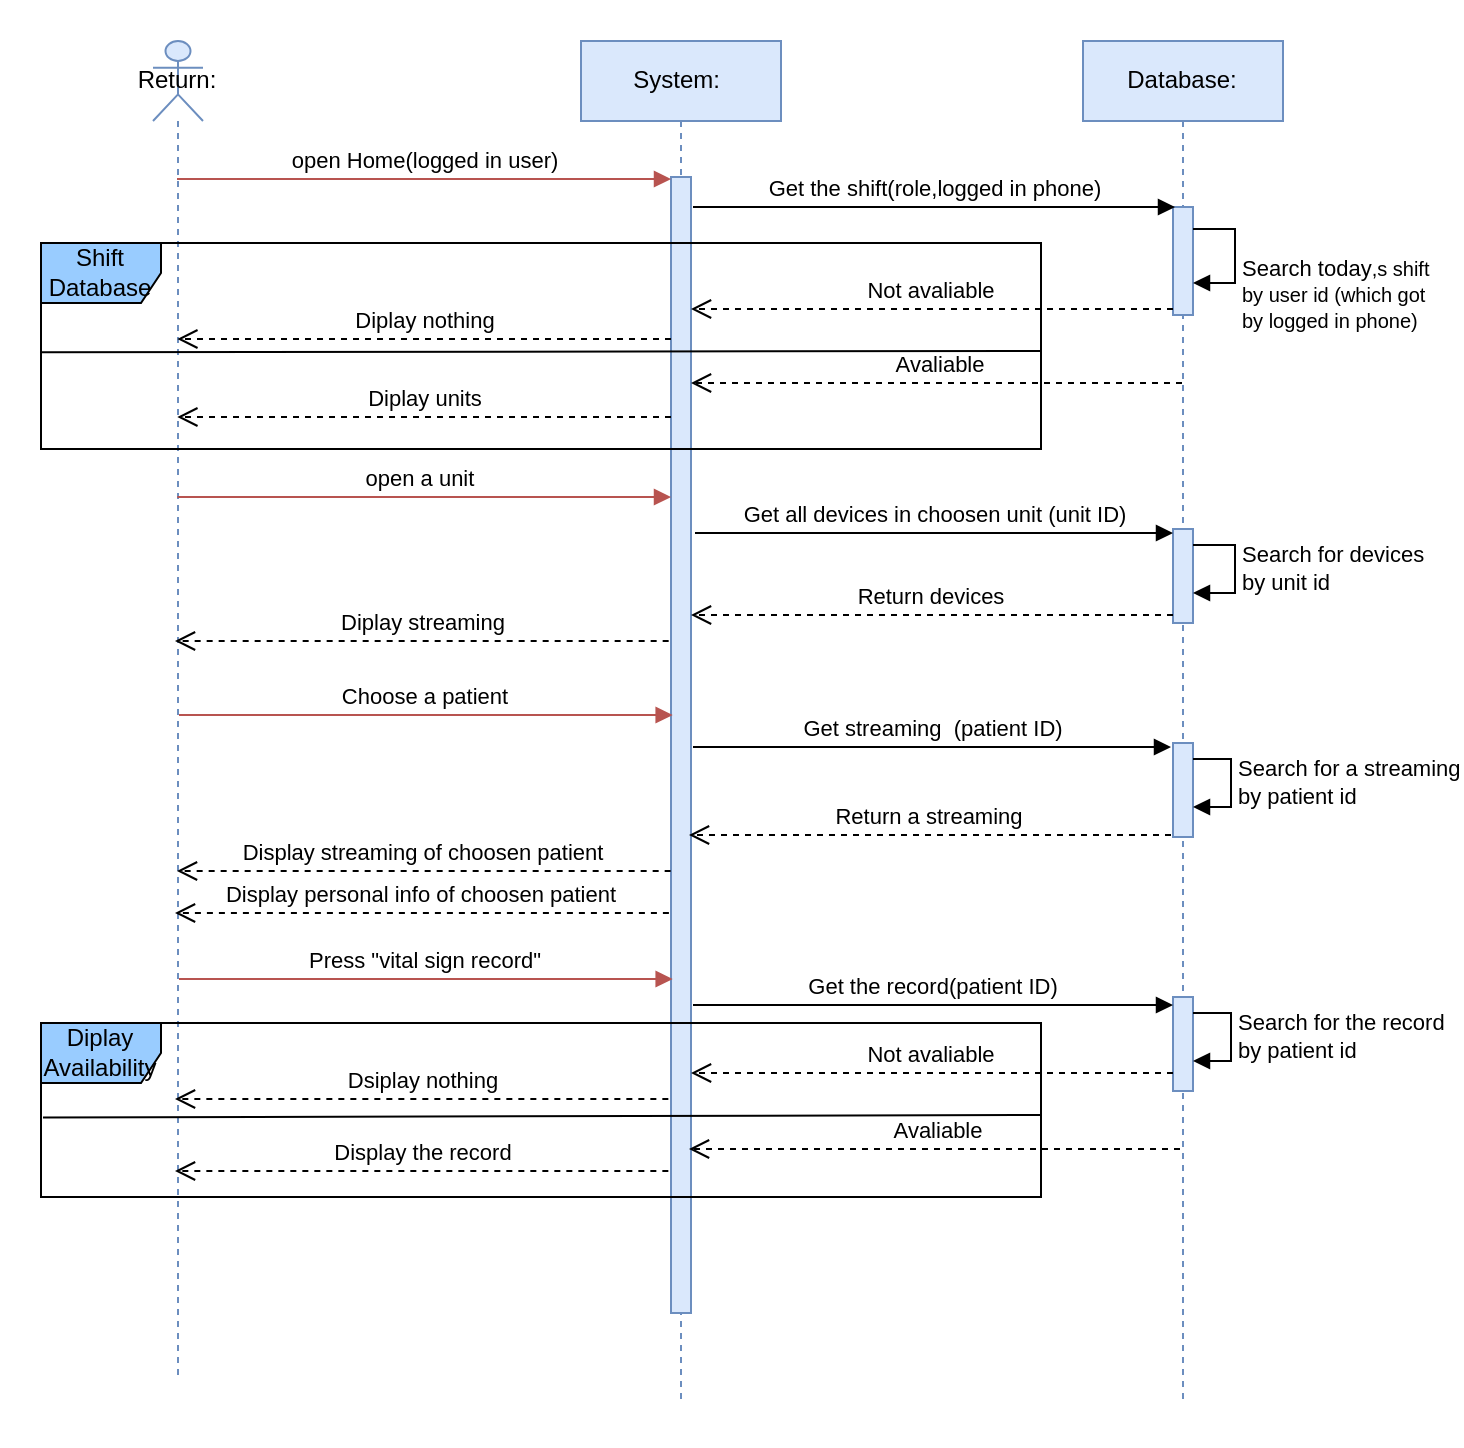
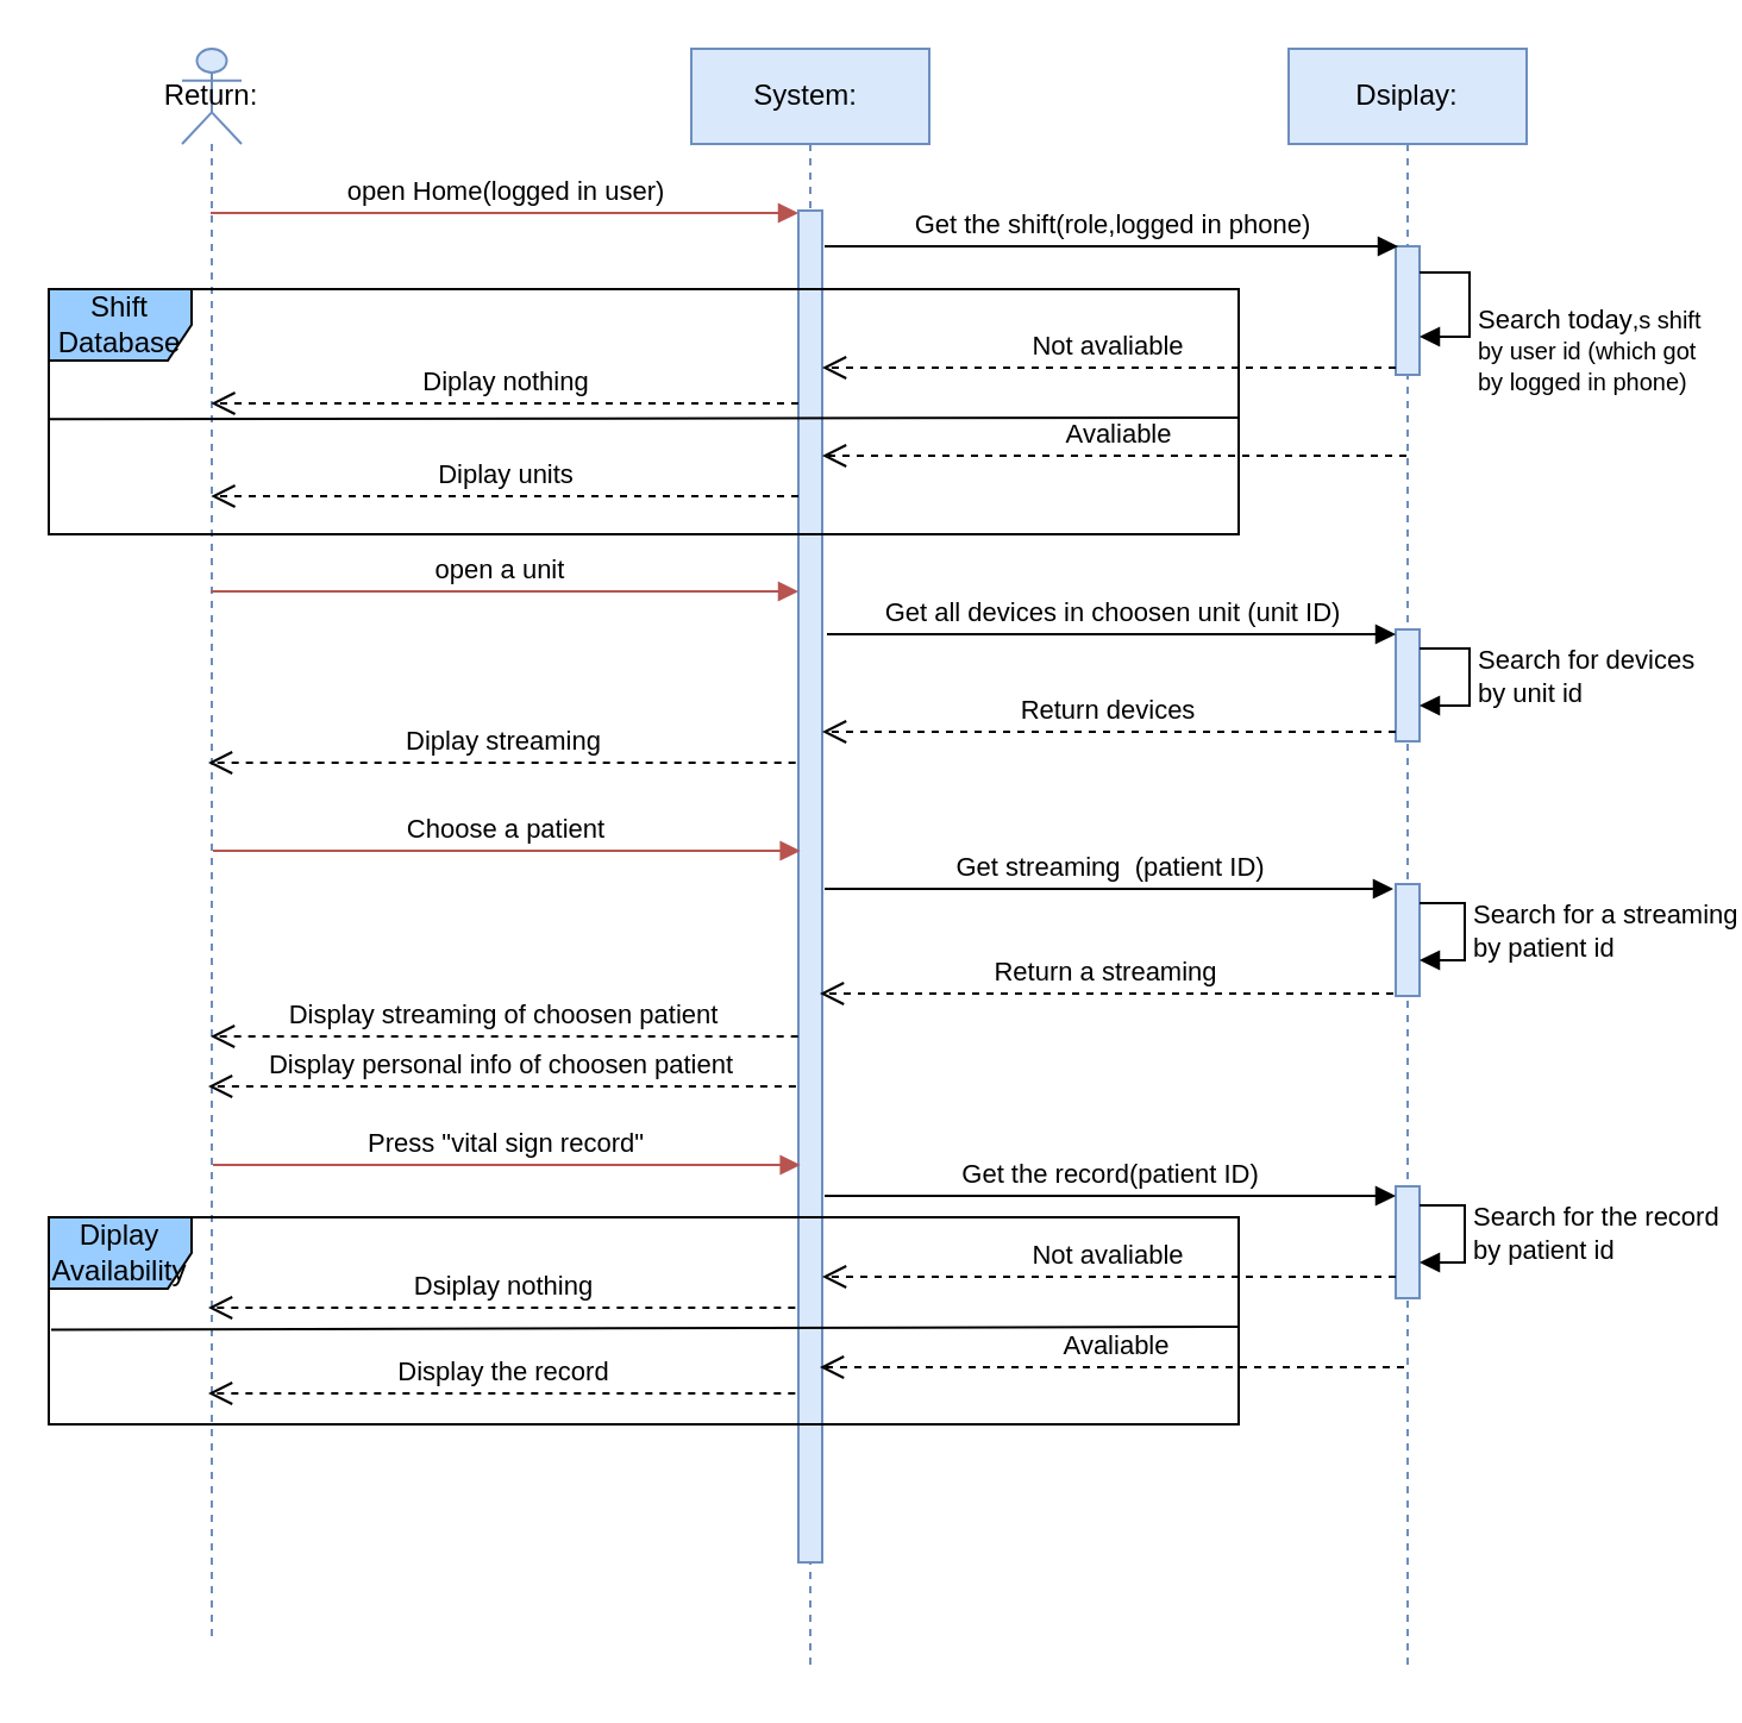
  <mxCell id="0" />
  <mxCell id="1" parent="0" />
  <mxCell id="2" value="Return:" style="shape=umlLifeline;perimeter=lifelinePerimeter;whiteSpace=wrap;html=1;container=1;dropTarget=0;collapsible=0;recursiveResize=0;outlineConnect=0;portConstraint=eastwest;newEdgeStyle={&quot;curved&quot;:0,&quot;rounded&quot;:0};participant=umlActor;fillColor=#dae8fc;strokeColor=#6c8ebf;" parent="1" vertex="1"><mxGeometry x="76" y="20" width="25" height="667" as="geometry" /></mxCell>
  <mxCell id="3" value="System:&amp;nbsp;" style="shape=umlLifeline;perimeter=lifelinePerimeter;whiteSpace=wrap;html=1;container=1;dropTarget=0;collapsible=0;recursiveResize=0;outlineConnect=0;portConstraint=eastwest;newEdgeStyle={&quot;curved&quot;:0,&quot;rounded&quot;:0};fillColor=#dae8fc;strokeColor=#6c8ebf;" parent="1" vertex="1"><mxGeometry x="290" y="20" width="100" height="682" as="geometry" /></mxCell>
  <mxCell id="4" value="" style="html=1;points=[[0,0,0,0,5],[0,1,0,0,-5],[1,0,0,0,5],[1,1,0,0,-5]];perimeter=orthogonalPerimeter;outlineConnect=0;targetShapes=umlLifeline;portConstraint=eastwest;newEdgeStyle={&quot;curved&quot;:0,&quot;rounded&quot;:0};fillColor=#dae8fc;strokeColor=#6c8ebf;" parent="3" vertex="1"><mxGeometry x="45" y="68" width="10" height="568" as="geometry" /></mxCell>
- <mxCell id="5" value="Database:" style="shape=umlLifeline;perimeter=lifelinePerimeter;whiteSpace=wrap;html=1;container=1;dropTarget=0;collapsible=0;recursiveResize=0;outlineConnect=0;portConstraint=eastwest;newEdgeStyle={&quot;curved&quot;:0,&quot;rounded&quot;:0};fillColor=#dae8fc;strokeColor=#6c8ebf;" parent="1" vertex="1"><mxGeometry x="541" y="20" width="100" height="681" as="geometry" /></mxCell>
+ <mxCell id="5" value="Dsiplay:" style="shape=umlLifeline;perimeter=lifelinePerimeter;whiteSpace=wrap;html=1;container=1;dropTarget=0;collapsible=0;recursiveResize=0;outlineConnect=0;portConstraint=eastwest;newEdgeStyle={&quot;curved&quot;:0,&quot;rounded&quot;:0};fillColor=#dae8fc;strokeColor=#6c8ebf;" parent="1" vertex="1"><mxGeometry x="541" y="20" width="100" height="681" as="geometry" /></mxCell>
  <mxCell id="6" value="" style="html=1;points=[[0,0,0,0,5],[0,1,0,0,-5],[1,0,0,0,5],[1,1,0,0,-5]];perimeter=orthogonalPerimeter;outlineConnect=0;targetShapes=umlLifeline;portConstraint=eastwest;newEdgeStyle={&quot;curved&quot;:0,&quot;rounded&quot;:0};fillColor=#dae8fc;strokeColor=#6c8ebf;" parent="5" vertex="1"><mxGeometry x="45" y="83" width="10" height="54" as="geometry" /></mxCell>
  <mxCell id="7" value="Search today&lt;font size=&quot;1&quot;&gt;,s shift&lt;br&gt;by user id (which got&amp;nbsp;&lt;br&gt;by logged in phone)&lt;br&gt;&lt;/font&gt;" style="html=1;align=left;spacingLeft=2;endArrow=block;rounded=0;edgeStyle=orthogonalEdgeStyle;curved=0;rounded=0;" parent="5" source="6" target="6" edge="1"><mxGeometry x="0.386" y="6" relative="1" as="geometry"><mxPoint x="54" y="159" as="sourcePoint" /><Array as="points"><mxPoint x="76" y="94" /><mxPoint x="76" y="121" /></Array><mxPoint as="offset" /></mxGeometry></mxCell>
  <mxCell id="8" value="" style="html=1;points=[[0,0,0,0,5],[0,1,0,0,-5],[1,0,0,0,5],[1,1,0,0,-5]];perimeter=orthogonalPerimeter;outlineConnect=0;targetShapes=umlLifeline;portConstraint=eastwest;newEdgeStyle={&quot;curved&quot;:0,&quot;rounded&quot;:0};fillColor=#dae8fc;strokeColor=#6c8ebf;" parent="5" vertex="1"><mxGeometry x="45" y="244" width="10" height="47" as="geometry" /></mxCell>
  <mxCell id="9" value="Search for devices&amp;nbsp;&lt;br&gt;by unit id" style="html=1;align=left;spacingLeft=2;endArrow=block;rounded=0;edgeStyle=orthogonalEdgeStyle;curved=0;rounded=0;" parent="5" source="8" target="8" edge="1"><mxGeometry relative="1" as="geometry"><mxPoint x="50" y="173" as="sourcePoint" /><Array as="points"><mxPoint x="76" y="252" /><mxPoint x="76" y="276" /></Array></mxGeometry></mxCell>
  <mxCell id="10" value="" style="html=1;points=[[0,0,0,0,5],[0,1,0,0,-5],[1,0,0,0,5],[1,1,0,0,-5]];perimeter=orthogonalPerimeter;outlineConnect=0;targetShapes=umlLifeline;portConstraint=eastwest;newEdgeStyle={&quot;curved&quot;:0,&quot;rounded&quot;:0};fillColor=#dae8fc;strokeColor=#6c8ebf;" parent="5" vertex="1"><mxGeometry x="45" y="351" width="10" height="47" as="geometry" /></mxCell>
  <mxCell id="11" value="Search for a streaming&lt;br&gt;by patient id" style="html=1;align=left;spacingLeft=2;endArrow=block;rounded=0;edgeStyle=orthogonalEdgeStyle;curved=0;rounded=0;" parent="5" source="10" target="10" edge="1"><mxGeometry x="-0.009" relative="1" as="geometry"><mxPoint x="50" y="280" as="sourcePoint" /><Array as="points"><mxPoint x="74" y="359" /><mxPoint x="74" y="383" /></Array><mxPoint as="offset" /></mxGeometry></mxCell>
  <mxCell id="12" value="" style="html=1;points=[[0,0,0,0,5],[0,1,0,0,-5],[1,0,0,0,5],[1,1,0,0,-5]];perimeter=orthogonalPerimeter;outlineConnect=0;targetShapes=umlLifeline;portConstraint=eastwest;newEdgeStyle={&quot;curved&quot;:0,&quot;rounded&quot;:0};fillColor=#dae8fc;strokeColor=#6c8ebf;" parent="5" vertex="1"><mxGeometry x="45" y="478" width="10" height="47" as="geometry" /></mxCell>
  <mxCell id="13" value="Get the record(patient ID)" style="html=1;verticalAlign=bottom;endArrow=block;curved=0;rounded=0;" parent="5" target="12" edge="1"><mxGeometry width="80" relative="1" as="geometry"><mxPoint x="-195" y="482" as="sourcePoint" /><mxPoint x="47" y="482" as="targetPoint" /></mxGeometry></mxCell>
  <mxCell id="14" value="Search for the record&lt;br&gt;by patient id" style="html=1;align=left;spacingLeft=2;endArrow=block;rounded=0;edgeStyle=orthogonalEdgeStyle;curved=0;rounded=0;" parent="5" source="12" target="12" edge="1"><mxGeometry x="-0.009" relative="1" as="geometry"><mxPoint x="50" y="407" as="sourcePoint" /><Array as="points"><mxPoint x="74" y="486" /><mxPoint x="74" y="510" /></Array><mxPoint as="offset" /></mxGeometry></mxCell>
  <mxCell id="15" value="open Home(logged in user)" style="html=1;verticalAlign=bottom;endArrow=block;curved=0;rounded=0;fillColor=#f8cecc;strokeColor=#b85450;" parent="1" edge="1"><mxGeometry width="80" relative="1" as="geometry"><mxPoint x="88" y="89" as="sourcePoint" /><mxPoint x="335" y="89" as="targetPoint" /></mxGeometry></mxCell>
  <mxCell id="16" value="Get the shift(role,logged in phone)" style="html=1;verticalAlign=bottom;endArrow=block;curved=0;rounded=0;" parent="1" edge="1"><mxGeometry width="80" relative="1" as="geometry"><mxPoint x="346" y="103" as="sourcePoint" /><mxPoint x="587" y="103" as="targetPoint" /></mxGeometry></mxCell>
  <mxCell id="17" value="Not avaliable" style="html=1;verticalAlign=bottom;endArrow=open;dashed=1;endSize=8;curved=0;rounded=0;" parent="1" edge="1"><mxGeometry relative="1" as="geometry"><mxPoint x="586" y="154" as="sourcePoint" /><mxPoint x="345" y="154" as="targetPoint" /></mxGeometry></mxCell>
  <mxCell id="18" value="Diplay nothing" style="html=1;verticalAlign=bottom;endArrow=open;dashed=1;endSize=8;curved=0;rounded=0;" parent="1" edge="1"><mxGeometry relative="1" as="geometry"><mxPoint x="335" y="169" as="sourcePoint" /><mxPoint x="88.167" y="169" as="targetPoint" /></mxGeometry></mxCell>
  <mxCell id="19" value="&amp;nbsp;Avaliable" style="html=1;verticalAlign=bottom;endArrow=open;dashed=1;endSize=8;curved=0;rounded=0;" parent="1" source="5" edge="1"><mxGeometry relative="1" as="geometry"><mxPoint x="587.5" y="191" as="sourcePoint" /><mxPoint x="345" y="191" as="targetPoint" /></mxGeometry></mxCell>
  <mxCell id="20" value="Diplay units" style="html=1;verticalAlign=bottom;endArrow=open;dashed=1;endSize=8;curved=0;rounded=0;" parent="1" edge="1"><mxGeometry relative="1" as="geometry"><mxPoint x="335" y="208" as="sourcePoint" /><mxPoint x="88.167" y="208" as="targetPoint" /></mxGeometry></mxCell>
  <mxCell id="21" value="open a unit&amp;nbsp;" style="html=1;verticalAlign=bottom;endArrow=block;curved=0;rounded=0;fillColor=#f8cecc;strokeColor=#b85450;" parent="1" edge="1"><mxGeometry x="-0.001" width="80" relative="1" as="geometry"><mxPoint x="88.167" y="248" as="sourcePoint" /><mxPoint x="335" y="248" as="targetPoint" /><mxPoint as="offset" /></mxGeometry></mxCell>
  <mxCell id="22" value="Get all devices in choosen unit (unit ID)" style="html=1;verticalAlign=bottom;endArrow=block;curved=0;rounded=0;" parent="1" target="8" edge="1"><mxGeometry width="80" relative="1" as="geometry"><mxPoint x="347" y="266" as="sourcePoint" /><mxPoint x="588" y="266" as="targetPoint" /></mxGeometry></mxCell>
  <mxCell id="23" value="Return devices" style="html=1;verticalAlign=bottom;endArrow=open;dashed=1;endSize=8;curved=0;rounded=0;" parent="1" edge="1"><mxGeometry relative="1" as="geometry"><mxPoint x="586" y="307" as="sourcePoint" /><mxPoint x="345" y="307" as="targetPoint" /></mxGeometry></mxCell>
  <mxCell id="24" value="Diplay streaming" style="html=1;verticalAlign=bottom;endArrow=open;dashed=1;endSize=8;curved=0;rounded=0;" parent="1" edge="1"><mxGeometry relative="1" as="geometry"><mxPoint x="333.83" y="320" as="sourcePoint" /><mxPoint x="86.997" y="320" as="targetPoint" /></mxGeometry></mxCell>
  <mxCell id="25" value="Choose a patient" style="html=1;verticalAlign=bottom;endArrow=block;curved=0;rounded=0;fillColor=#f8cecc;strokeColor=#b85450;" parent="1" edge="1"><mxGeometry x="-0.001" width="80" relative="1" as="geometry"><mxPoint x="88.997" y="357" as="sourcePoint" /><mxPoint x="335.83" y="357" as="targetPoint" /><mxPoint as="offset" /></mxGeometry></mxCell>
  <mxCell id="26" value="Get streaming&amp;nbsp; (patient ID)" style="html=1;verticalAlign=bottom;endArrow=block;curved=0;rounded=0;" parent="1" edge="1"><mxGeometry width="80" relative="1" as="geometry"><mxPoint x="346" y="373" as="sourcePoint" /><mxPoint x="585" y="373" as="targetPoint" /></mxGeometry></mxCell>
  <mxCell id="27" value="Return a streaming" style="html=1;verticalAlign=bottom;endArrow=open;dashed=1;endSize=8;curved=0;rounded=0;" parent="1" edge="1"><mxGeometry x="0.003" relative="1" as="geometry"><mxPoint x="585" y="417" as="sourcePoint" /><mxPoint x="344" y="417" as="targetPoint" /><mxPoint as="offset" /></mxGeometry></mxCell>
  <mxCell id="28" value="Display streaming of choosen patient" style="html=1;verticalAlign=bottom;endArrow=open;dashed=1;endSize=8;curved=0;rounded=0;" parent="1" edge="1"><mxGeometry x="0.003" relative="1" as="geometry"><mxPoint x="334.83" y="435" as="sourcePoint" /><mxPoint x="87.997" y="435" as="targetPoint" /><mxPoint as="offset" /></mxGeometry></mxCell>
  <mxCell id="29" value="Press &quot;vital sign record&quot;" style="html=1;verticalAlign=bottom;endArrow=block;curved=0;rounded=0;fillColor=#f8cecc;strokeColor=#b85450;" parent="1" edge="1"><mxGeometry x="-0.004" width="80" relative="1" as="geometry"><mxPoint x="88.997" y="489" as="sourcePoint" /><mxPoint x="335.83" y="489" as="targetPoint" /><mxPoint as="offset" /></mxGeometry></mxCell>
  <mxCell id="30" value="Not avaliable" style="html=1;verticalAlign=bottom;endArrow=open;dashed=1;endSize=8;curved=0;rounded=0;" parent="1" edge="1"><mxGeometry relative="1" as="geometry"><mxPoint x="586" y="536" as="sourcePoint" /><mxPoint x="345" y="536" as="targetPoint" /></mxGeometry></mxCell>
  <mxCell id="31" value="&amp;nbsp;Avaliable" style="html=1;verticalAlign=bottom;endArrow=open;dashed=1;endSize=8;curved=0;rounded=0;" parent="1" edge="1"><mxGeometry relative="1" as="geometry"><mxPoint x="589.5" y="574" as="sourcePoint" /><mxPoint x="344" y="574" as="targetPoint" /></mxGeometry></mxCell>
  <mxCell id="32" value="Dsiplay nothing" style="html=1;verticalAlign=bottom;endArrow=open;dashed=1;endSize=8;curved=0;rounded=0;" parent="1" edge="1"><mxGeometry relative="1" as="geometry"><mxPoint x="333.67" y="549" as="sourcePoint" /><mxPoint x="87.003" y="549" as="targetPoint" /></mxGeometry></mxCell>
  <mxCell id="33" value="Display the record" style="html=1;verticalAlign=bottom;endArrow=open;dashed=1;endSize=8;curved=0;rounded=0;" parent="1" edge="1"><mxGeometry relative="1" as="geometry"><mxPoint x="333.67" y="585" as="sourcePoint" /><mxPoint x="87.003" y="585" as="targetPoint" /></mxGeometry></mxCell>
  <mxCell id="34" value="Display personal info of choosen patient" style="html=1;verticalAlign=bottom;endArrow=open;dashed=1;endSize=8;curved=0;rounded=0;" parent="1" edge="1"><mxGeometry x="0.003" relative="1" as="geometry"><mxPoint x="333.95" y="456" as="sourcePoint" /><mxPoint x="86.998" y="456" as="targetPoint" /><mxPoint as="offset" /></mxGeometry></mxCell>
  <mxCell id="35" value="Shift Database" style="shape=umlFrame;whiteSpace=wrap;html=1;pointerEvents=0;fillColor=#99CCFF;strokeColor=#000000;" parent="1" vertex="1"><mxGeometry x="20" y="121" width="500" height="103" as="geometry" /></mxCell>
  <mxCell id="36" value="" style="endArrow=none;html=1;rounded=0;entryX=-0.001;entryY=0.53;entryDx=0;entryDy=0;entryPerimeter=0;exitX=0.998;exitY=0.497;exitDx=0;exitDy=0;exitPerimeter=0;" parent="1" target="35" edge="1"><mxGeometry width="50" height="50" relative="1" as="geometry"><mxPoint x="520.002" y="175.001" as="sourcePoint" /><mxPoint x="26.99" y="175.001" as="targetPoint" /></mxGeometry></mxCell>
  <mxCell id="37" value="Diplay Availability" style="shape=umlFrame;whiteSpace=wrap;html=1;pointerEvents=0;fillColor=#99CCFF;strokeColor=#000000;" parent="1" vertex="1"><mxGeometry x="20" y="511" width="500" height="87" as="geometry" /></mxCell>
  <mxCell id="38" value="" style="endArrow=none;html=1;rounded=0;entryX=0.002;entryY=0.451;entryDx=0;entryDy=0;entryPerimeter=0;exitX=1;exitY=0.437;exitDx=0;exitDy=0;exitPerimeter=0;" parent="1" edge="1"><mxGeometry width="50" height="50" relative="1" as="geometry"><mxPoint x="520" y="556.999" as="sourcePoint" /><mxPoint x="21" y="558.217" as="targetPoint" /></mxGeometry></mxCell>
